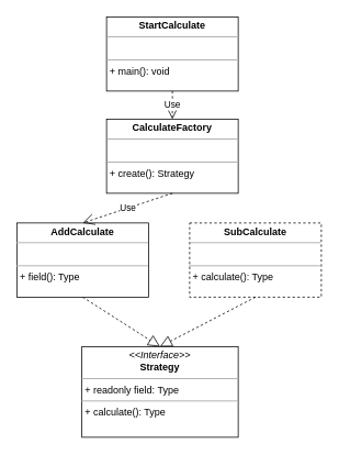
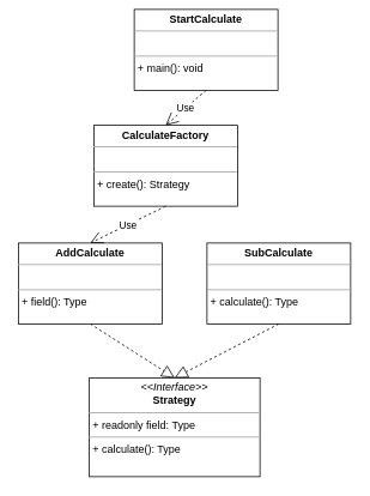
  <mxCell id="0" />
  <mxCell id="1" parent="0" />
  <mxCell id="2" value="&lt;p style=&quot;margin:0px;margin-top:4px;text-align:center;&quot;&gt;&lt;i&gt;&amp;lt;&amp;lt;Interface&amp;gt;&amp;gt;&lt;/i&gt;&lt;br&gt;&lt;b&gt;Strategy&lt;/b&gt;&lt;br&gt;&lt;/p&gt;&lt;hr size=&quot;1&quot;&gt;&lt;p style=&quot;margin:0px;margin-left:4px;&quot;&gt;+ readonly field: Type&lt;/p&gt;&lt;hr size=&quot;1&quot;&gt;&lt;p style=&quot;margin:0px;margin-left:4px;&quot;&gt;+ calculate(): Type&lt;/p&gt;" style="verticalAlign=top;align=left;overflow=fill;fontSize=12;fontFamily=Helvetica;html=1;whiteSpace=wrap;" vertex="1" parent="1"><mxGeometry x="99" y="420" width="190" height="110" as="geometry" /></mxCell>
  <mxCell id="3" value="" style="endArrow=block;dashed=1;endFill=0;endSize=12;html=1;rounded=0;exitX=0.5;exitY=1;exitDx=0;exitDy=0;entryX=0.5;entryY=0;entryDx=0;entryDy=0;" edge="1" parent="1" source="4" target="2"><mxGeometry width="160" relative="1" as="geometry"><mxPoint x="329" y="270" as="sourcePoint" /><mxPoint x="489" y="270" as="targetPoint" /></mxGeometry></mxCell>
  <mxCell id="4" value="&lt;p style=&quot;margin:0px;margin-top:4px;text-align:center;&quot;&gt;&lt;b&gt;AddCalculate&lt;/b&gt;&lt;/p&gt;&lt;hr size=&quot;1&quot;&gt;&lt;p style=&quot;margin:0px;margin-left:4px;&quot;&gt;&lt;br&gt;&lt;/p&gt;&lt;hr size=&quot;1&quot;&gt;&lt;p style=&quot;margin:0px;margin-left:4px;&quot;&gt;+ field(): Type&lt;/p&gt;" style="verticalAlign=top;align=left;overflow=fill;fontSize=12;fontFamily=Helvetica;html=1;whiteSpace=wrap;" vertex="1" parent="1"><mxGeometry x="20" y="270" width="160" height="90" as="geometry" /></mxCell>
- <mxCell id="5" value="&lt;p style=&quot;margin:0px;margin-top:4px;text-align:center;&quot;&gt;&lt;b&gt;SubCalculate&lt;/b&gt;&lt;/p&gt;&lt;hr size=&quot;1&quot;&gt;&lt;p style=&quot;margin:0px;margin-left:4px;&quot;&gt;&lt;br&gt;&lt;/p&gt;&lt;hr size=&quot;1&quot;&gt;&lt;p style=&quot;margin:0px;margin-left:4px;&quot;&gt;+ calculate(): Type&lt;/p&gt;" style="verticalAlign=top;align=left;overflow=fill;fontSize=12;fontFamily=Helvetica;html=1;whiteSpace=wrap;dashed=1;" vertex="1" parent="1"><mxGeometry x="230" y="270" width="160" height="90" as="geometry" /></mxCell>
+ <mxCell id="5" value="&lt;p style=&quot;margin:0px;margin-top:4px;text-align:center;&quot;&gt;&lt;b&gt;SubCalculate&lt;/b&gt;&lt;/p&gt;&lt;hr size=&quot;1&quot;&gt;&lt;p style=&quot;margin:0px;margin-left:4px;&quot;&gt;&lt;br&gt;&lt;/p&gt;&lt;hr size=&quot;1&quot;&gt;&lt;p style=&quot;margin:0px;margin-left:4px;&quot;&gt;+ calculate(): Type&lt;/p&gt;" style="verticalAlign=top;align=left;overflow=fill;fontSize=12;fontFamily=Helvetica;html=1;whiteSpace=wrap;" vertex="1" parent="1"><mxGeometry x="230" y="270" width="160" height="90" as="geometry" /></mxCell>
  <mxCell id="6" value="" style="endArrow=block;dashed=1;endFill=0;endSize=12;html=1;rounded=0;exitX=0.5;exitY=1;exitDx=0;exitDy=0;" edge="1" parent="1" source="5"><mxGeometry width="160" relative="1" as="geometry"><mxPoint x="299" y="246" as="sourcePoint" /><mxPoint x="194" y="420" as="targetPoint" /></mxGeometry></mxCell>
- <mxCell id="7" value="&lt;p style=&quot;margin:0px;margin-top:4px;text-align:center;&quot;&gt;&lt;b&gt;StartCalculate&lt;/b&gt;&lt;/p&gt;&lt;hr size=&quot;1&quot;&gt;&lt;p style=&quot;margin:0px;margin-left:4px;&quot;&gt;&lt;br&gt;&lt;/p&gt;&lt;hr size=&quot;1&quot;&gt;&lt;p style=&quot;margin:0px;margin-left:4px;&quot;&gt;+ main(): void&lt;/p&gt;" style="verticalAlign=top;align=left;overflow=fill;fontSize=12;fontFamily=Helvetica;html=1;whiteSpace=wrap;" vertex="1" parent="1"><mxGeometry x="129" y="20" width="160" height="90" as="geometry" /></mxCell>
- <mxCell id="8" value="&lt;p style=&quot;margin:0px;margin-top:4px;text-align:center;&quot;&gt;&lt;b&gt;CalculateFactory&lt;/b&gt;&lt;/p&gt;&lt;hr size=&quot;1&quot;&gt;&lt;p style=&quot;margin:0px;margin-left:4px;&quot;&gt;&lt;br&gt;&lt;/p&gt;&lt;hr size=&quot;1&quot;&gt;&lt;p style=&quot;margin:0px;margin-left:4px;&quot;&gt;+ create(): Strategy&lt;/p&gt;" style="verticalAlign=top;align=left;overflow=fill;fontSize=12;fontFamily=Helvetica;html=1;whiteSpace=wrap;" vertex="1" parent="1"><mxGeometry x="129" y="144" width="160" height="90" as="geometry" /></mxCell>
+ <mxCell id="7" value="&lt;p style=&quot;margin:0px;margin-top:4px;text-align:center;&quot;&gt;&lt;b&gt;StartCalculate&lt;/b&gt;&lt;/p&gt;&lt;hr size=&quot;1&quot;&gt;&lt;p style=&quot;margin:0px;margin-left:4px;&quot;&gt;&lt;br&gt;&lt;/p&gt;&lt;hr size=&quot;1&quot;&gt;&lt;p style=&quot;margin:0px;margin-left:4px;&quot;&gt;+ main(): void&lt;/p&gt;" style="verticalAlign=top;align=left;overflow=fill;fontSize=12;fontFamily=Helvetica;html=1;whiteSpace=wrap;" vertex="1" parent="1"><mxGeometry x="149" y="10" width="160" height="90" as="geometry" /></mxCell>
+ <mxCell id="8" value="&lt;p style=&quot;margin:0px;margin-top:4px;text-align:center;&quot;&gt;&lt;b&gt;CalculateFactory&lt;/b&gt;&lt;/p&gt;&lt;hr size=&quot;1&quot;&gt;&lt;p style=&quot;margin:0px;margin-left:4px;&quot;&gt;&lt;br&gt;&lt;/p&gt;&lt;hr size=&quot;1&quot;&gt;&lt;p style=&quot;margin:0px;margin-left:4px;&quot;&gt;+ create(): Strategy&lt;/p&gt;" style="verticalAlign=top;align=left;overflow=fill;fontSize=12;fontFamily=Helvetica;html=1;whiteSpace=wrap;" vertex="1" parent="1"><mxGeometry x="104" y="139" width="160" height="90" as="geometry" /></mxCell>
  <mxCell id="9" value="Use" style="endArrow=open;endSize=12;dashed=1;html=1;rounded=0;exitX=0.5;exitY=1;exitDx=0;exitDy=0;entryX=0.5;entryY=0;entryDx=0;entryDy=0;" edge="1" parent="1" source="8" target="4"><mxGeometry width="160" relative="1" as="geometry"><mxPoint x="219" y="244" as="sourcePoint" /><mxPoint x="309" y="280" as="targetPoint" /></mxGeometry></mxCell>
  <mxCell id="10" value="Use" style="endArrow=open;endSize=12;dashed=1;html=1;rounded=0;exitX=0.5;exitY=1;exitDx=0;exitDy=0;entryX=0.5;entryY=0;entryDx=0;entryDy=0;" edge="1" parent="1" source="7" target="8"><mxGeometry width="160" relative="1" as="geometry"><mxPoint x="219" y="244" as="sourcePoint" /><mxPoint x="110" y="280" as="targetPoint" /></mxGeometry></mxCell>
